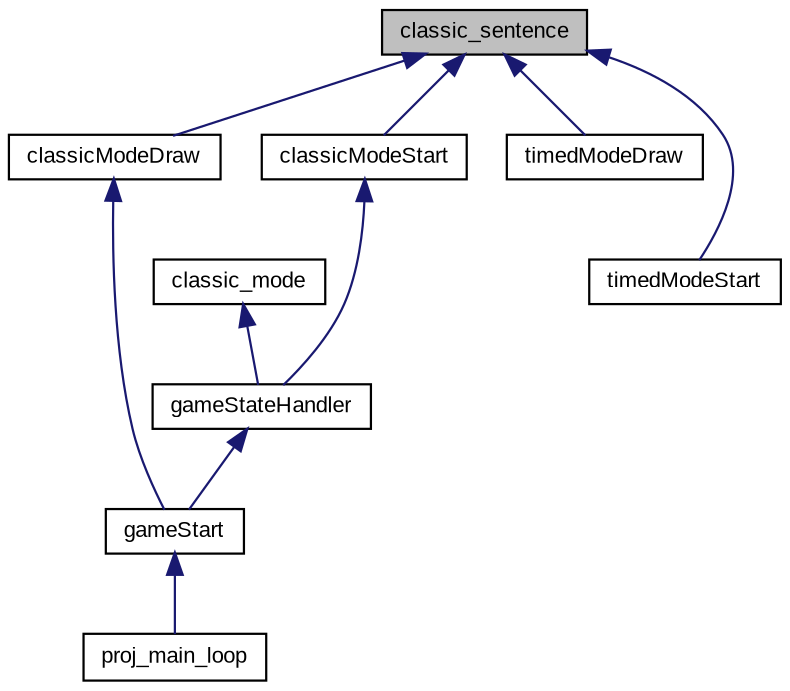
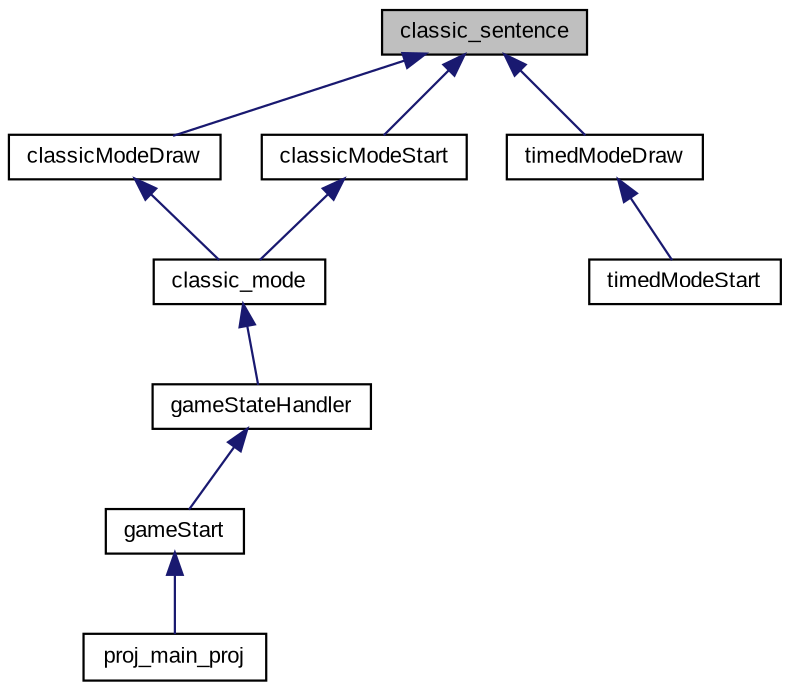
  digraph {
    fontname="Liberation Sans"
    rankdir=TB
    node [color=black fillcolor=white fontname="Liberation Sans" fontsize=10 shape=record style=filled]
    edge [color=midnightblue dir=back fontname="Liberation Sans" fontsize=10 labelfontname=Helvetica labelfontsize=10 style=solid]
    n1 [fillcolor=grey75 fontcolor=black height=0.2 label=classic_sentence width=0.4]
    n2 [height=0.2 label=classicModeDraw width=0.4]
    n3 [height=0.2 label=classicModeStart width=0.4]
    n4 [height=0.2 label=timedModeDraw width=0.4]
    n5 [height=0.2 label=timedModeStart width=0.4]
    n6 [height=0.2 label=classic_mode width=0.4]
    n7 [height=0.2 label=gameStateHandler width=0.4]
    n8 [height=0.2 label=gameStart width=0.4]
-   n9 [height=0.2 label=proj_main_loop width=0.4]
+   n9 [height=0.2 label=proj_main_proj width=0.4]
    n1 -> n2
    n1 -> n3
    n1 -> n4
-   n1 -> n5
-   n2 -> n8
-   n3 -> n7
+   n4 -> n5
+   n2 -> n6
+   n3 -> n6
    n6 -> n7
    n7 -> n8
    n8 -> n9
  }
